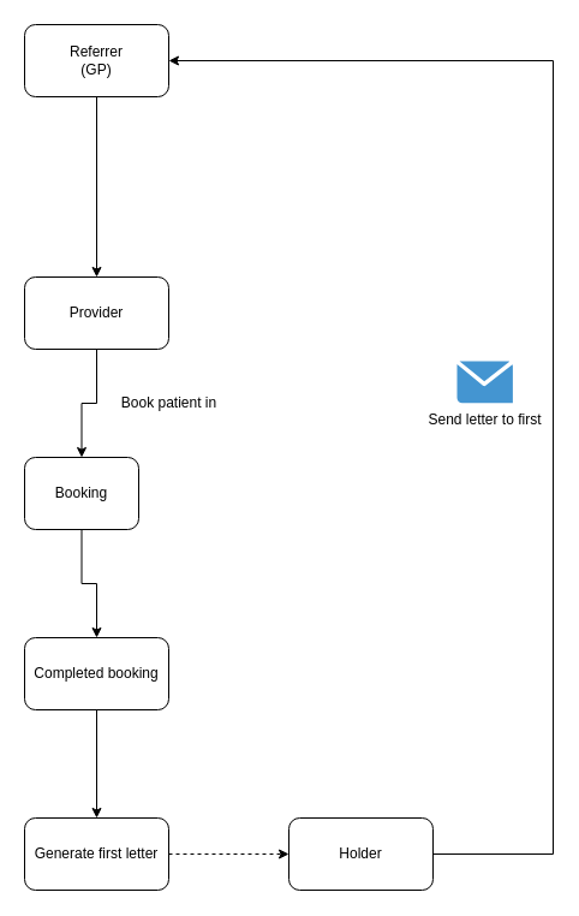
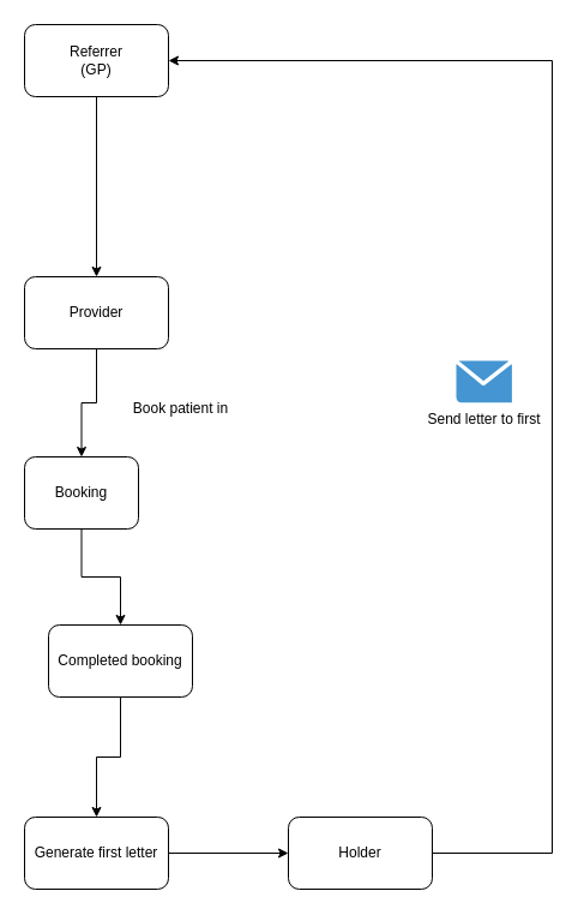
  <mxCell id="0" />
  <mxCell id="1" parent="0" />
  <mxCell id="2" style="edgeStyle=orthogonalEdgeStyle;rounded=0;orthogonalLoop=1;jettySize=auto;html=1;" edge="1" parent="1" source="3" target="7"><mxGeometry relative="1" as="geometry" /></mxCell>
  <mxCell id="3" value="Provider" style="rounded=1;whiteSpace=wrap;html=1;" parent="1" vertex="1"><mxGeometry x="20" y="230" width="120" height="60" as="geometry" /></mxCell>
  <mxCell id="4" style="edgeStyle=orthogonalEdgeStyle;rounded=0;orthogonalLoop=1;jettySize=auto;html=1;entryX=0.5;entryY=0;entryDx=0;entryDy=0;" parent="1" source="5" target="3" edge="1"><mxGeometry relative="1" as="geometry" /></mxCell>
  <mxCell id="5" value="Referrer&lt;br&gt;(GP)" style="rounded=1;whiteSpace=wrap;html=1;" parent="1" vertex="1"><mxGeometry x="20" y="20" width="120" height="60" as="geometry" /></mxCell>
  <mxCell id="6" style="edgeStyle=orthogonalEdgeStyle;rounded=0;orthogonalLoop=1;jettySize=auto;html=1;entryX=0.5;entryY=0;entryDx=0;entryDy=0;" edge="1" parent="1" source="7" target="10"><mxGeometry relative="1" as="geometry" /></mxCell>
  <mxCell id="7" value="Booking" style="rounded=1;whiteSpace=wrap;html=1;" parent="1" vertex="1"><mxGeometry x="20" y="380" width="95" height="60" as="geometry" /></mxCell>
- <mxCell id="8" value="Book patient in" style="text;html=1;align=center;verticalAlign=middle;resizable=0;points=[];autosize=1;strokeColor=none;fillColor=none;" vertex="1" parent="1"><mxGeometry x="90" y="320" width="100" height="30" as="geometry" /></mxCell>
+ <mxCell id="8" value="Book patient in" style="text;html=1;align=center;verticalAlign=middle;resizable=0;points=[];autosize=1;strokeColor=none;fillColor=none;" vertex="1" parent="1"><mxGeometry x="100" y="325" width="100" height="30" as="geometry" /></mxCell>
  <mxCell id="9" style="edgeStyle=orthogonalEdgeStyle;rounded=0;orthogonalLoop=1;jettySize=auto;html=1;entryX=0.5;entryY=0;entryDx=0;entryDy=0;" edge="1" parent="1" source="10" target="12"><mxGeometry relative="1" as="geometry" /></mxCell>
- <mxCell id="10" value="Completed booking" style="rounded=1;whiteSpace=wrap;html=1;" vertex="1" parent="1"><mxGeometry x="20" y="530" width="120" height="60" as="geometry" /></mxCell>
- <mxCell id="11" style="edgeStyle=orthogonalEdgeStyle;rounded=0;orthogonalLoop=1;jettySize=auto;html=1;entryX=0;entryY=0.5;entryDx=0;entryDy=0;dashed=1;" edge="1" parent="1" source="12" target="14"><mxGeometry relative="1" as="geometry" /></mxCell>
+ <mxCell id="10" value="Completed booking" style="rounded=1;whiteSpace=wrap;html=1;" vertex="1" parent="1"><mxGeometry x="40" y="520" width="120" height="60" as="geometry" /></mxCell>
+ <mxCell id="11" style="edgeStyle=orthogonalEdgeStyle;rounded=0;orthogonalLoop=1;jettySize=auto;html=1;entryX=0;entryY=0.5;entryDx=0;entryDy=0;" edge="1" parent="1" source="12" target="14"><mxGeometry relative="1" as="geometry" /></mxCell>
  <mxCell id="12" value="Generate first letter" style="rounded=1;whiteSpace=wrap;html=1;" vertex="1" parent="1"><mxGeometry x="20" y="680" width="120" height="60" as="geometry" /></mxCell>
  <mxCell id="13" style="edgeStyle=orthogonalEdgeStyle;rounded=0;orthogonalLoop=1;jettySize=auto;html=1;entryX=1;entryY=0.5;entryDx=0;entryDy=0;" edge="1" parent="1" source="14" target="5"><mxGeometry relative="1" as="geometry"><Array as="points"><mxPoint x="460" y="710" /><mxPoint x="460" y="50" /></Array></mxGeometry></mxCell>
  <mxCell id="14" value="Holder" style="rounded=1;whiteSpace=wrap;html=1;" vertex="1" parent="1"><mxGeometry x="240" y="680" width="120" height="60" as="geometry" /></mxCell>
  <mxCell id="15" value="Send letter to first" style="shadow=0;dashed=0;html=1;strokeColor=none;fillColor=#4495D1;labelPosition=center;verticalLabelPosition=bottom;verticalAlign=top;align=center;outlineConnect=0;shape=mxgraph.veeam.2d.letter;" vertex="1" parent="1"><mxGeometry x="380" y="300" width="46.4" height="34.8" as="geometry" /></mxCell>
